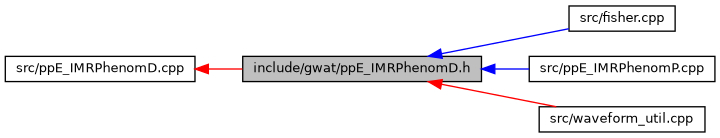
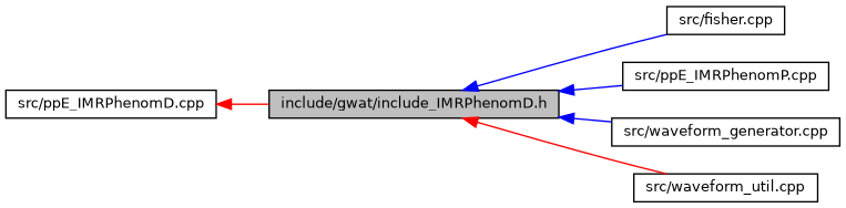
  digraph {
    rankdir=LR
    node [color=black fillcolor=white fontname=Helvetica fontsize=10 shape=record style=filled]
    edge [color=blue dir=back fontname=Helvetica fontsize=10 labelfontname=Helvetica labelfontsize=10 style=solid]
-   n1 [fillcolor=grey75 fontcolor=black height=0.2 label="include/gwat/ppE_IMRPhenomD.h" width=0.4]
+   n1 [fillcolor=grey75 fontcolor=black height=0.2 label="include/gwat/include_IMRPhenomD.h" width=0.4]
    n2 [height=0.2 label="src/fisher.cpp" width=0.4]
    n3 [height=0.2 label="src/ppE_IMRPhenomP.cpp" width=0.4]
+   n4 [height=0.2 label="src/waveform_generator.cpp" width=0.4]
    n5 [height=0.2 label="src/waveform_util.cpp" width=0.4]
    n6 [height=0.2 label="src/ppE_IMRPhenomD.cpp" width=0.4]
    n1 -> n2
    n1 -> n3
+   n1 -> n4
    n1 -> n5 [color=red]
    n6 -> n1 [color=red]
  }
